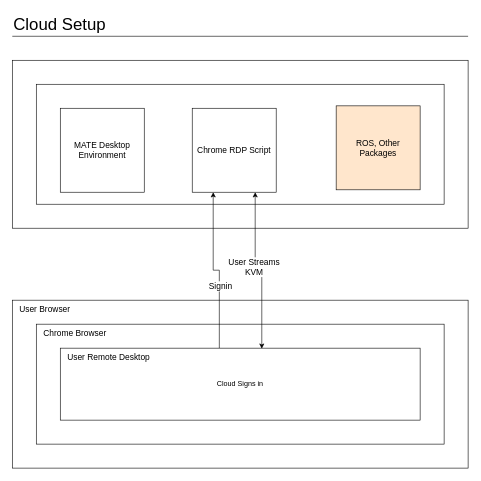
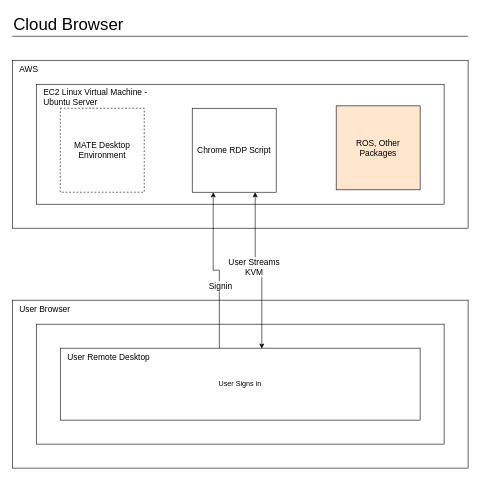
  <mxCell id="0" />
  <mxCell id="1" parent="0" />
  <mxCell id="2" value="" style="rounded=0;whiteSpace=wrap;html=1;" vertex="1" parent="1"><mxGeometry x="20" y="100" width="760" height="280" as="geometry" /></mxCell>
  <mxCell id="3" value="" style="endArrow=none;html=1;rounded=0;" edge="1" parent="1"><mxGeometry width="50" height="50" relative="1" as="geometry"><mxPoint x="20" y="60" as="sourcePoint" /><mxPoint x="780" y="60" as="targetPoint" /></mxGeometry></mxCell>
- <mxCell id="4" value="Cloud Setup" style="text;html=1;strokeColor=none;fillColor=none;align=left;verticalAlign=bottom;whiteSpace=wrap;rounded=0;fontStyle=0;fontSize=28;labelPosition=center;verticalLabelPosition=middle;" vertex="1" parent="1"><mxGeometry x="20" y="20" width="320" height="40" as="geometry" /></mxCell>
+ <mxCell id="4" value="Cloud Browser" style="text;html=1;strokeColor=none;fillColor=none;align=left;verticalAlign=bottom;whiteSpace=wrap;rounded=0;fontStyle=0;fontSize=28;labelPosition=center;verticalLabelPosition=middle;" vertex="1" parent="1"><mxGeometry x="20" y="20" width="320" height="40" as="geometry" /></mxCell>
+ <mxCell id="5" value="AWS" style="text;html=1;strokeColor=none;fillColor=none;align=left;verticalAlign=middle;whiteSpace=wrap;rounded=0;fontSize=14;" vertex="1" parent="1"><mxGeometry x="30" y="100" width="120" height="30" as="geometry" /></mxCell>
  <mxCell id="6" value="" style="rounded=0;whiteSpace=wrap;html=1;" vertex="1" parent="1"><mxGeometry x="60" y="140" width="680" height="200" as="geometry" /></mxCell>
- <mxCell id="8" value="MATE Desktop Environment" style="rounded=0;whiteSpace=wrap;html=1;fontSize=14;" vertex="1" parent="1"><mxGeometry x="100" y="180" width="140" height="140" as="geometry" /></mxCell>
+ <mxCell id="7" value="EC2 Linux Virtual Machine - Ubuntu Server" style="text;html=1;strokeColor=none;fillColor=none;align=left;verticalAlign=middle;whiteSpace=wrap;rounded=0;fontSize=14;" vertex="1" parent="1"><mxGeometry x="70" y="146" width="190" height="30" as="geometry" /></mxCell>
+ <mxCell id="8" value="MATE Desktop Environment" style="rounded=0;whiteSpace=wrap;html=1;fontSize=14;dashed=1;" vertex="1" parent="1"><mxGeometry x="100" y="180" width="140" height="140" as="geometry" /></mxCell>
  <mxCell id="9" value="ROS, Other Packages" style="rounded=0;whiteSpace=wrap;html=1;fontSize=14;fillColor=#ffe6cc;" vertex="1" parent="1"><mxGeometry x="560" y="176" width="140" height="140" as="geometry" /></mxCell>
  <mxCell id="10" value="Chrome RDP Script" style="rounded=0;whiteSpace=wrap;html=1;fontSize=14;" vertex="1" parent="1"><mxGeometry x="320" y="180" width="140" height="140" as="geometry" /></mxCell>
  <mxCell id="11" value="" style="rounded=0;whiteSpace=wrap;html=1;" vertex="1" parent="1"><mxGeometry x="20" y="500" width="760" height="280" as="geometry" /></mxCell>
  <mxCell id="12" value="User Browser" style="text;html=1;strokeColor=none;fillColor=none;align=left;verticalAlign=middle;whiteSpace=wrap;rounded=0;fontSize=14;" vertex="1" parent="1"><mxGeometry x="30" y="500" width="120" height="30" as="geometry" /></mxCell>
  <mxCell id="13" value="" style="rounded=0;whiteSpace=wrap;html=1;" vertex="1" parent="1"><mxGeometry x="60" y="540" width="680" height="200" as="geometry" /></mxCell>
- <mxCell id="14" value="Chrome Browser" style="text;html=1;strokeColor=none;fillColor=none;align=left;verticalAlign=middle;whiteSpace=wrap;rounded=0;fontSize=14;" vertex="1" parent="1"><mxGeometry x="70" y="540" width="190" height="30" as="geometry" /></mxCell>
  <mxCell id="15" style="edgeStyle=orthogonalEdgeStyle;rounded=0;orthogonalLoop=1;jettySize=auto;html=1;fontSize=14;entryX=0.25;entryY=1;entryDx=0;entryDy=0;exitX=0.442;exitY=0;exitDx=0;exitDy=0;exitPerimeter=0;" edge="1" parent="1" source="17" target="10"><mxGeometry relative="1" as="geometry" /></mxCell>
  <mxCell id="16" value="Signin" style="edgeLabel;html=1;align=center;verticalAlign=middle;resizable=0;points=[];fontSize=14;" vertex="1" connectable="0" parent="15"><mxGeometry x="-0.178" y="-1" relative="1" as="geometry"><mxPoint y="7" as="offset" /></mxGeometry></mxCell>
- <mxCell id="17" value="Cloud Signs in" style="rounded=0;whiteSpace=wrap;html=1;" vertex="1" parent="1"><mxGeometry x="100" y="580" width="600" height="120" as="geometry" /></mxCell>
+ <mxCell id="17" value="User Signs in" style="rounded=0;whiteSpace=wrap;html=1;" vertex="1" parent="1"><mxGeometry x="100" y="580" width="600" height="120" as="geometry" /></mxCell>
  <mxCell id="18" value="User Remote Desktop" style="text;html=1;strokeColor=none;fillColor=none;align=left;verticalAlign=middle;whiteSpace=wrap;rounded=0;fontSize=14;" vertex="1" parent="1"><mxGeometry x="110" y="580" width="190" height="30" as="geometry" /></mxCell>
  <mxCell id="19" style="edgeStyle=orthogonalEdgeStyle;rounded=0;orthogonalLoop=1;jettySize=auto;html=1;entryX=0.56;entryY=0.008;entryDx=0;entryDy=0;entryPerimeter=0;fontSize=14;exitX=0.75;exitY=1;exitDx=0;exitDy=0;startArrow=classic;startFill=1;" edge="1" parent="1" source="10" target="17"><mxGeometry relative="1" as="geometry" /></mxCell>
  <mxCell id="20" value="&lt;div&gt;User Streams&lt;/div&gt;&lt;div&gt;KVM&lt;/div&gt;" style="edgeLabel;html=1;align=center;verticalAlign=middle;resizable=0;points=[];fontSize=14;" vertex="1" connectable="0" parent="19"><mxGeometry x="-0.152" y="-3" relative="1" as="geometry"><mxPoint y="9" as="offset" /></mxGeometry></mxCell>
